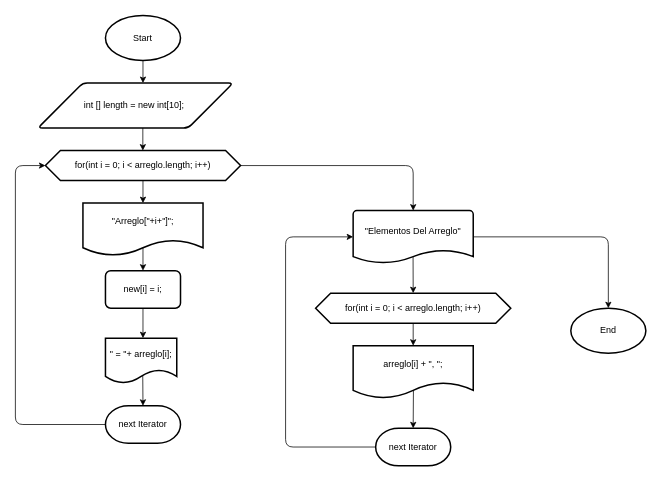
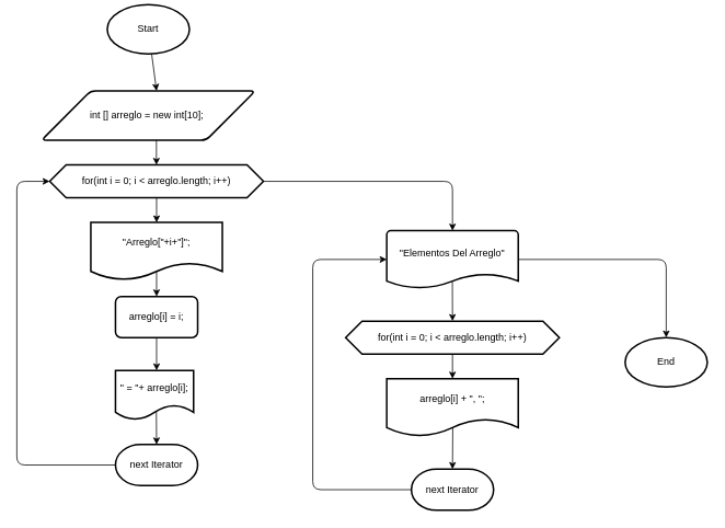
  <mxCell id="0" />
  <mxCell id="1" parent="0" />
- <mxCell id="2" value="Start" style="strokeWidth=2;html=1;shape=mxgraph.flowchart.start_1;whiteSpace=wrap;" parent="1" vertex="1"><mxGeometry x="140" y="20" width="100" height="60" as="geometry" /></mxCell>
- <mxCell id="3" value="int [] length = new int[10];&amp;nbsp;" style="shape=parallelogram;html=1;strokeWidth=2;perimeter=parallelogramPerimeter;whiteSpace=wrap;rounded=1;arcSize=12;size=0.23;" parent="1" vertex="1"><mxGeometry x="50" y="110" width="260" height="60" as="geometry" /></mxCell>
+ <mxCell id="2" value="Start" style="strokeWidth=2;html=1;shape=mxgraph.flowchart.start_1;whiteSpace=wrap;" parent="1" vertex="1"><mxGeometry x="130" y="5" width="100" height="60" as="geometry" /></mxCell>
+ <mxCell id="3" value="int [] arreglo = new int[10];&amp;nbsp;" style="shape=parallelogram;html=1;strokeWidth=2;perimeter=parallelogramPerimeter;whiteSpace=wrap;rounded=1;arcSize=12;size=0.23;" parent="1" vertex="1"><mxGeometry x="50" y="110" width="260" height="60" as="geometry" /></mxCell>
  <mxCell id="4" style="edgeStyle=none;html=1;" parent="1" source="2" edge="1"><mxGeometry relative="1" as="geometry"><mxPoint x="190" y="110" as="targetPoint" /></mxGeometry></mxCell>
  <mxCell id="5" style="edgeStyle=none;html=1;" parent="1" edge="1"><mxGeometry relative="1" as="geometry"><mxPoint x="189.8" y="170" as="sourcePoint" /><mxPoint x="189.8" y="200" as="targetPoint" /></mxGeometry></mxCell>
  <mxCell id="6" style="edgeStyle=none;html=1;entryX=0.5;entryY=0;entryDx=0;entryDy=0;" parent="1" source="8" target="10" edge="1"><mxGeometry relative="1" as="geometry" /></mxCell>
  <mxCell id="7" style="edgeStyle=none;html=1;exitX=1;exitY=0.5;exitDx=0;exitDy=0;" parent="1" edge="1"><mxGeometry relative="1" as="geometry"><mxPoint x="550" y="280" as="targetPoint" /><mxPoint x="250" y="220" as="sourcePoint" /><Array as="points"><mxPoint x="550" y="220" /></Array></mxGeometry></mxCell>
  <mxCell id="8" value="for(int i = 0; i &amp;lt; arreglo.length; i++)" style="shape=hexagon;perimeter=hexagonPerimeter2;whiteSpace=wrap;html=1;fixedSize=1;strokeWidth=2;" parent="1" vertex="1"><mxGeometry x="60" y="200" width="260" height="40" as="geometry" /></mxCell>
  <mxCell id="9" style="edgeStyle=none;html=1;exitX=0.5;exitY=0.829;exitDx=0;exitDy=0;exitPerimeter=0;" parent="1" source="10" edge="1"><mxGeometry relative="1" as="geometry"><mxPoint x="190" y="360" as="targetPoint" /></mxGeometry></mxCell>
  <mxCell id="10" value="&quot;Arreglo[&quot;+i+&quot;]&quot;;" style="shape=document;whiteSpace=wrap;html=1;boundedLbl=1;strokeWidth=2;" parent="1" vertex="1"><mxGeometry x="110" y="270" width="160" height="70" as="geometry" /></mxCell>
- <mxCell id="11" value="new[i] = i;" style="rounded=1;whiteSpace=wrap;html=1;absoluteArcSize=1;arcSize=14;strokeWidth=2;" parent="1" vertex="1"><mxGeometry x="140" y="360" width="100" height="50" as="geometry" /></mxCell>
+ <mxCell id="11" value="arreglo[i] = i;" style="rounded=1;whiteSpace=wrap;html=1;absoluteArcSize=1;arcSize=14;strokeWidth=2;" parent="1" vertex="1"><mxGeometry x="140" y="360" width="100" height="50" as="geometry" /></mxCell>
  <mxCell id="12" style="edgeStyle=none;html=1;entryX=0.5;entryY=0;entryDx=0;entryDy=0;entryPerimeter=0;" parent="1" source="11" edge="1"><mxGeometry relative="1" as="geometry"><mxPoint x="190" y="450" as="targetPoint" /></mxGeometry></mxCell>
  <mxCell id="13" style="edgeStyle=none;html=1;entryX=0;entryY=0.5;entryDx=0;entryDy=0;exitX=0;exitY=0.5;exitDx=0;exitDy=0;exitPerimeter=0;" parent="1" source="14" target="8" edge="1"><mxGeometry relative="1" as="geometry"><Array as="points"><mxPoint x="20" y="565" /><mxPoint x="20" y="220" /></Array></mxGeometry></mxCell>
  <mxCell id="14" value="next Iterator" style="strokeWidth=2;html=1;shape=mxgraph.flowchart.terminator;whiteSpace=wrap;" parent="1" vertex="1"><mxGeometry x="140" y="540" width="100" height="50" as="geometry" /></mxCell>
  <mxCell id="15" value="&quot; = &quot;+ arreglo[i];" style="shape=document;whiteSpace=wrap;html=1;boundedLbl=1;strokeWidth=2;" parent="1" vertex="1"><mxGeometry x="140" y="450" width="95" height="60" as="geometry" /></mxCell>
  <mxCell id="16" style="edgeStyle=none;html=1;entryX=0.5;entryY=0;entryDx=0;entryDy=0;entryPerimeter=0;exitX=0.523;exitY=0.839;exitDx=0;exitDy=0;exitPerimeter=0;" parent="1" source="15" target="14" edge="1"><mxGeometry relative="1" as="geometry" /></mxCell>
  <mxCell id="17" style="edgeStyle=none;html=1;entryX=0.5;entryY=0;entryDx=0;entryDy=0;" parent="1" source="18" target="22" edge="1"><mxGeometry relative="1" as="geometry" /></mxCell>
  <mxCell id="18" value="for(int i = 0; i &amp;lt; arreglo.length; i++)" style="shape=hexagon;perimeter=hexagonPerimeter2;whiteSpace=wrap;html=1;fixedSize=1;strokeWidth=2;" parent="1" vertex="1"><mxGeometry x="420" y="390" width="260" height="40" as="geometry" /></mxCell>
  <mxCell id="19" style="edgeStyle=none;html=1;entryX=0.5;entryY=0;entryDx=0;entryDy=0;exitX=0.499;exitY=0.878;exitDx=0;exitDy=0;exitPerimeter=0;" parent="1" source="21" target="18" edge="1"><mxGeometry relative="1" as="geometry" /></mxCell>
  <mxCell id="20" style="edgeStyle=none;html=1;exitX=1;exitY=0.5;exitDx=0;exitDy=0;exitPerimeter=0;" parent="1" source="21" edge="1"><mxGeometry relative="1" as="geometry"><mxPoint x="810" y="410" as="targetPoint" /><Array as="points"><mxPoint x="810" y="315" /></Array></mxGeometry></mxCell>
  <mxCell id="21" value="&quot;Elementos Del Arreglo&quot;&lt;div&gt;&lt;br&gt;&lt;/div&gt;" style="strokeWidth=2;html=1;shape=mxgraph.flowchart.document2;whiteSpace=wrap;size=0.25;" parent="1" vertex="1"><mxGeometry x="470" y="280" width="160" height="70" as="geometry" /></mxCell>
  <mxCell id="22" value="arreglo[i] + &quot;, &quot;;" style="shape=document;whiteSpace=wrap;html=1;boundedLbl=1;strokeWidth=2;" parent="1" vertex="1"><mxGeometry x="470" y="460" width="160" height="70" as="geometry" /></mxCell>
  <mxCell id="23" value="next Iterator" style="strokeWidth=2;html=1;shape=mxgraph.flowchart.terminator;whiteSpace=wrap;" parent="1" vertex="1"><mxGeometry x="500" y="570" width="100" height="50" as="geometry" /></mxCell>
  <mxCell id="24" style="edgeStyle=none;html=1;entryX=0.5;entryY=0;entryDx=0;entryDy=0;entryPerimeter=0;exitX=0.502;exitY=0.848;exitDx=0;exitDy=0;exitPerimeter=0;" parent="1" source="22" target="23" edge="1"><mxGeometry relative="1" as="geometry" /></mxCell>
  <mxCell id="25" style="edgeStyle=none;html=1;entryX=0;entryY=0.5;entryDx=0;entryDy=0;entryPerimeter=0;" parent="1" source="23" target="21" edge="1"><mxGeometry relative="1" as="geometry"><Array as="points"><mxPoint x="380" y="595" /><mxPoint x="380" y="315" /></Array></mxGeometry></mxCell>
  <mxCell id="26" value="End" style="strokeWidth=2;html=1;shape=mxgraph.flowchart.start_1;whiteSpace=wrap;" parent="1" vertex="1"><mxGeometry x="760" y="410" width="100" height="60" as="geometry" /></mxCell>
